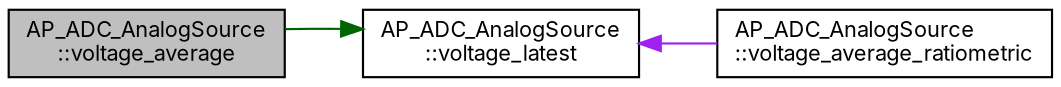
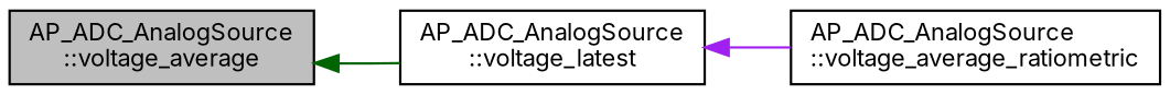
  digraph {
    fontname=Inter
    rankdir=LR
    node [color=black fillcolor=white fontname=Inter fontsize=10 shape=record style=filled]
    edge [dir=back fontname=Inter fontsize=10 labelfontname=Helvetica labelfontsize=10 style=solid]
    n1 [fillcolor=grey75 fontcolor=black height=0.2 label="AP_ADC_AnalogSource\l::voltage_average" width=0.4]
    n2 [height=0.2 label="AP_ADC_AnalogSource\l::voltage_latest" width=0.4]
    n3 [height=0.2 label="AP_ADC_AnalogSource\l::voltage_average_ratiometric" width=0.4]
-   n2 -> n1 [color=darkgreen]
+   n1 -> n2 [color=darkgreen]
    n2 -> n3 [color=purple]
  }
